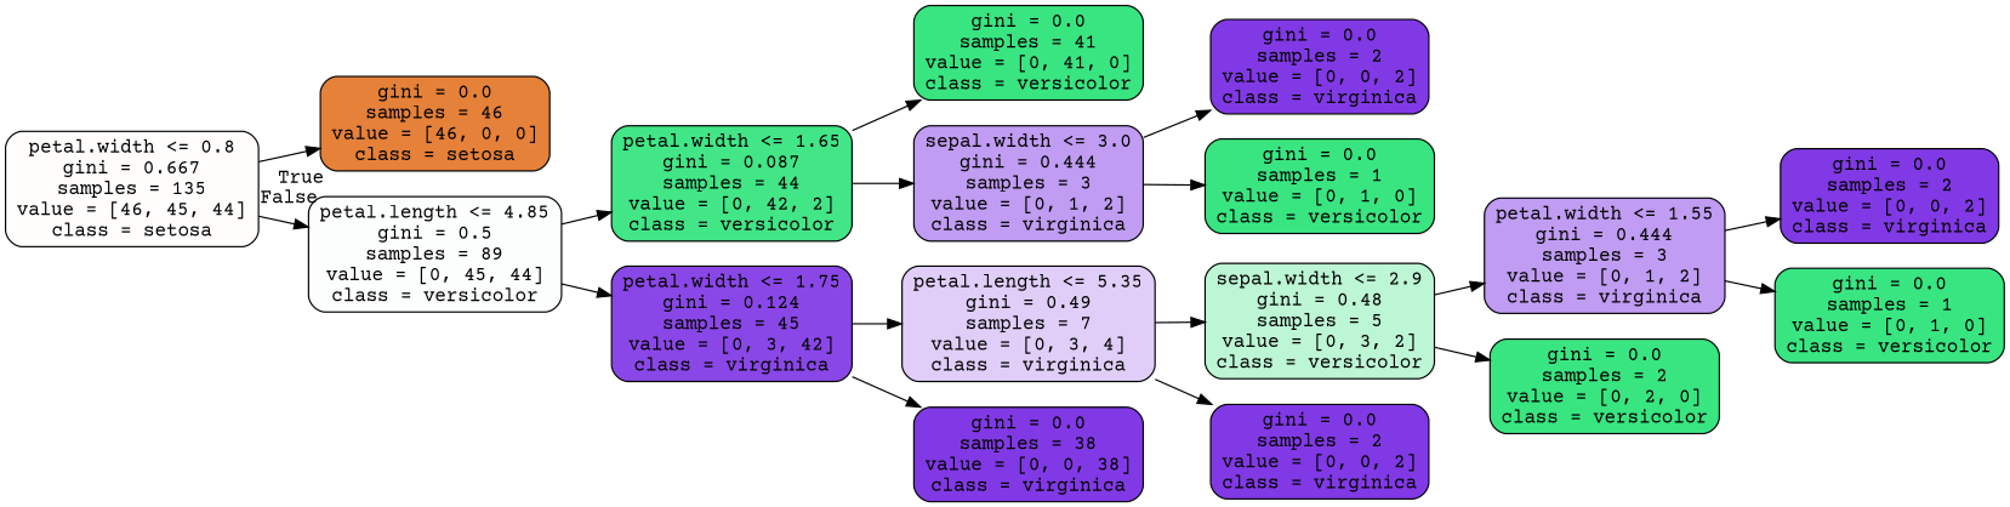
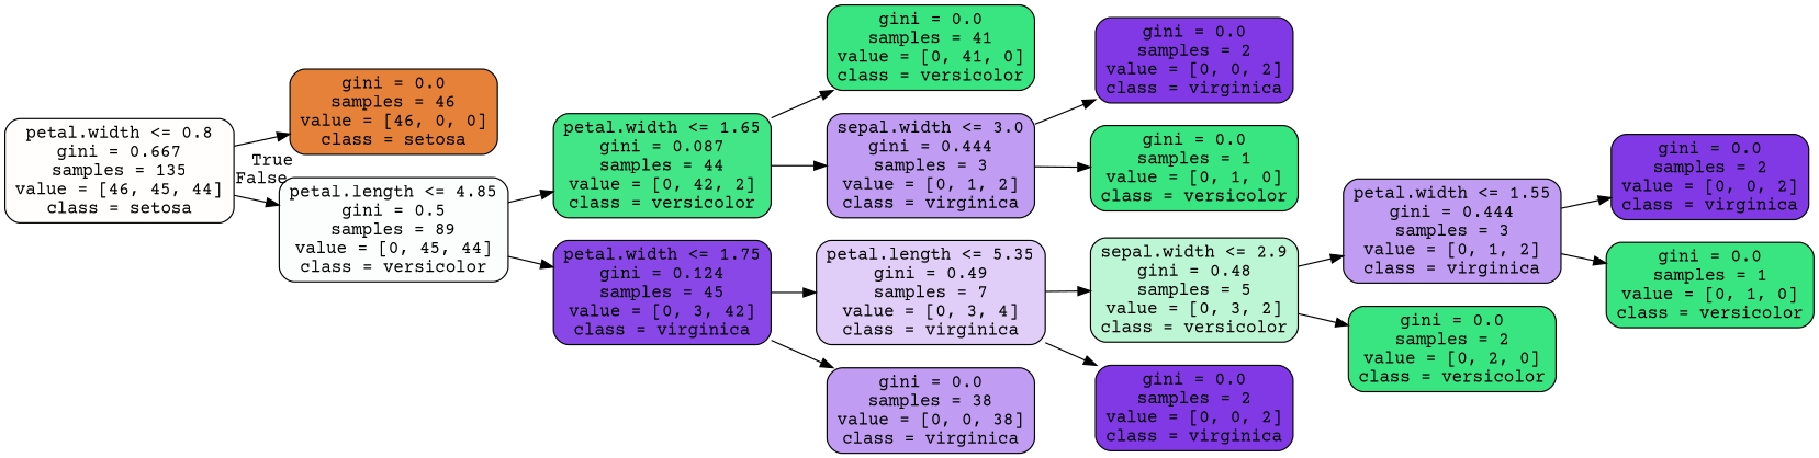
  digraph {
    rankdir=LR
    fontname="Courier Prime"
    node [color=black fillcolor="#39e581" fontname="Courier Prime" shape=box style="filled, rounded"]
    edge [fontname="Courier Prime"]
    n1 [fillcolor="#fffefd" label="petal.width <= 0.8\ngini = 0.667\nsamples = 135\nvalue = [46, 45, 44]\nclass = setosa"]
    n2 [fillcolor="#e58139" label="gini = 0.0\nsamples = 46\nvalue = [46, 0, 0]\nclass = setosa"]
    n3 [fillcolor="#fbfefc" label="petal.length <= 4.85\ngini = 0.5\nsamples = 89\nvalue = [0, 45, 44]\nclass = versicolor"]
    n4 [fillcolor="#42e687" label="petal.width <= 1.65\ngini = 0.087\nsamples = 44\nvalue = [0, 42, 2]\nclass = versicolor"]
    n5 [fillcolor="#8a47e7" label="petal.width <= 1.75\ngini = 0.124\nsamples = 45\nvalue = [0, 3, 42]\nclass = virginica"]
    n6 [label="gini = 0.0\nsamples = 41\nvalue = [0, 41, 0]\nclass = versicolor"]
    n7 [fillcolor="#c09cf2" label="sepal.width <= 3.0\ngini = 0.444\nsamples = 3\nvalue = [0, 1, 2]\nclass = virginica"]
    n8 [fillcolor="#8139e5" label="gini = 0.0\nsamples = 2\nvalue = [0, 0, 2]\nclass = virginica"]
    n9 [label="gini = 0.0\nsamples = 1\nvalue = [0, 1, 0]\nclass = versicolor"]
    n10 [fillcolor="#e0cef8" label="petal.length <= 5.35\ngini = 0.49\nsamples = 7\nvalue = [0, 3, 4]\nclass = virginica"]
-   n11 [fillcolor="#8139e5" label="gini = 0.0\nsamples = 38\nvalue = [0, 0, 38]\nclass = virginica"]
+   n11 [fillcolor="#c09cf2" label="gini = 0.0\nsamples = 38\nvalue = [0, 0, 38]\nclass = virginica"]
    n12 [fillcolor="#bdf6d5" label="sepal.width <= 2.9\ngini = 0.48\nsamples = 5\nvalue = [0, 3, 2]\nclass = versicolor"]
    n13 [fillcolor="#8139e5" label="gini = 0.0\nsamples = 2\nvalue = [0, 0, 2]\nclass = virginica"]
    n14 [fillcolor="#c09cf2" label="petal.width <= 1.55\ngini = 0.444\nsamples = 3\nvalue = [0, 1, 2]\nclass = virginica"]
    n15 [label="gini = 0.0\nsamples = 2\nvalue = [0, 2, 0]\nclass = versicolor"]
    n16 [fillcolor="#8139e5" label="gini = 0.0\nsamples = 2\nvalue = [0, 0, 2]\nclass = virginica"]
    n17 [label="gini = 0.0\nsamples = 1\nvalue = [0, 1, 0]\nclass = versicolor"]
    n1 -> n2 [headlabel=True labelangle=45 labeldistance=2.5]
    n1 -> n3 [headlabel=False labelangle=-45 labeldistance=2.5]
    n3 -> n4
    n3 -> n5
    n4 -> n6
    n4 -> n7
    n5 -> n10
    n5 -> n11
    n7 -> n8
    n7 -> n9
    n10 -> n12
    n10 -> n13
    n12 -> n14
    n12 -> n15
    n14 -> n16
    n14 -> n17
  }
